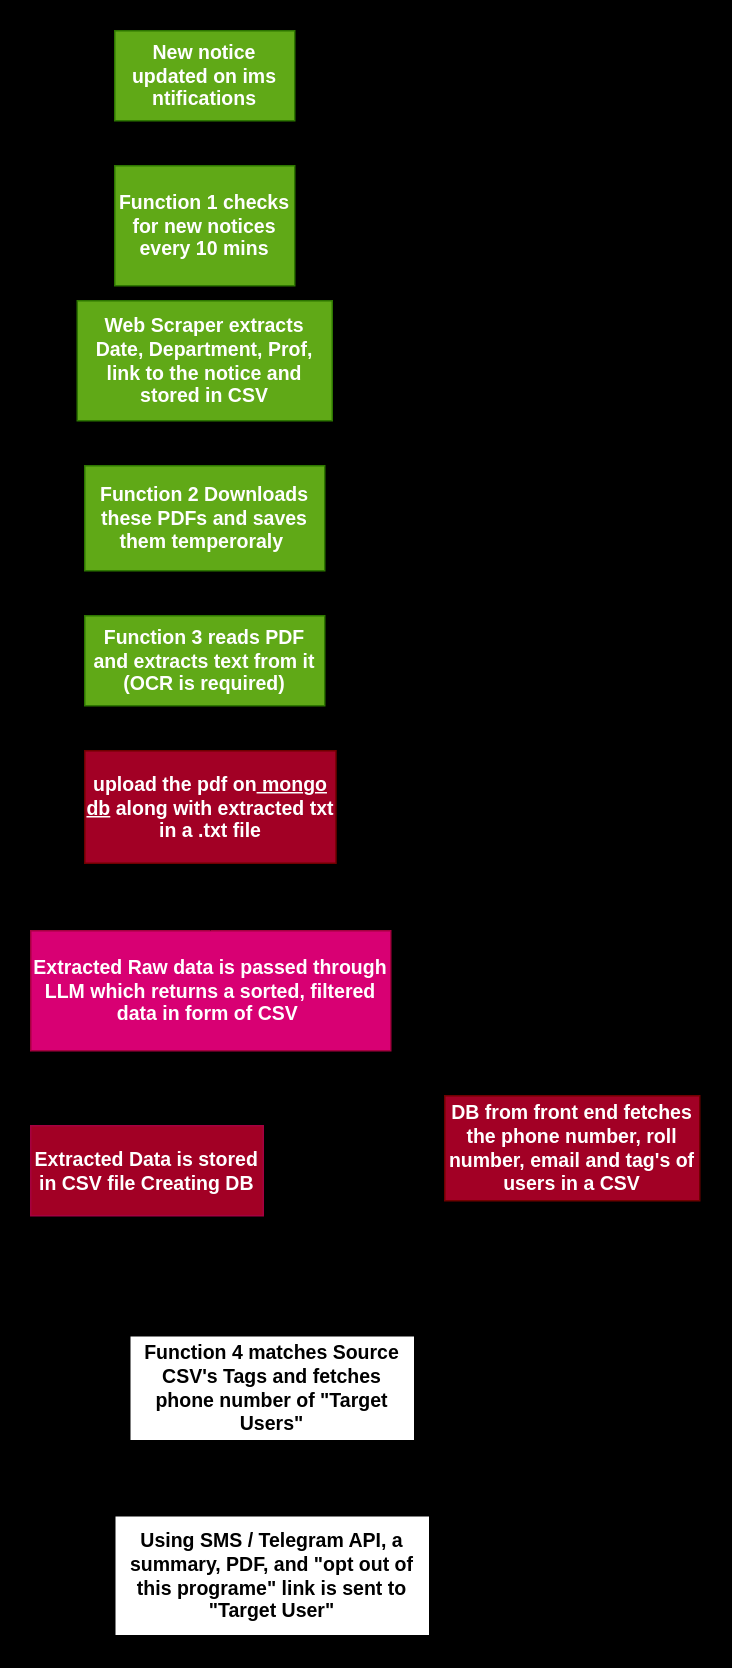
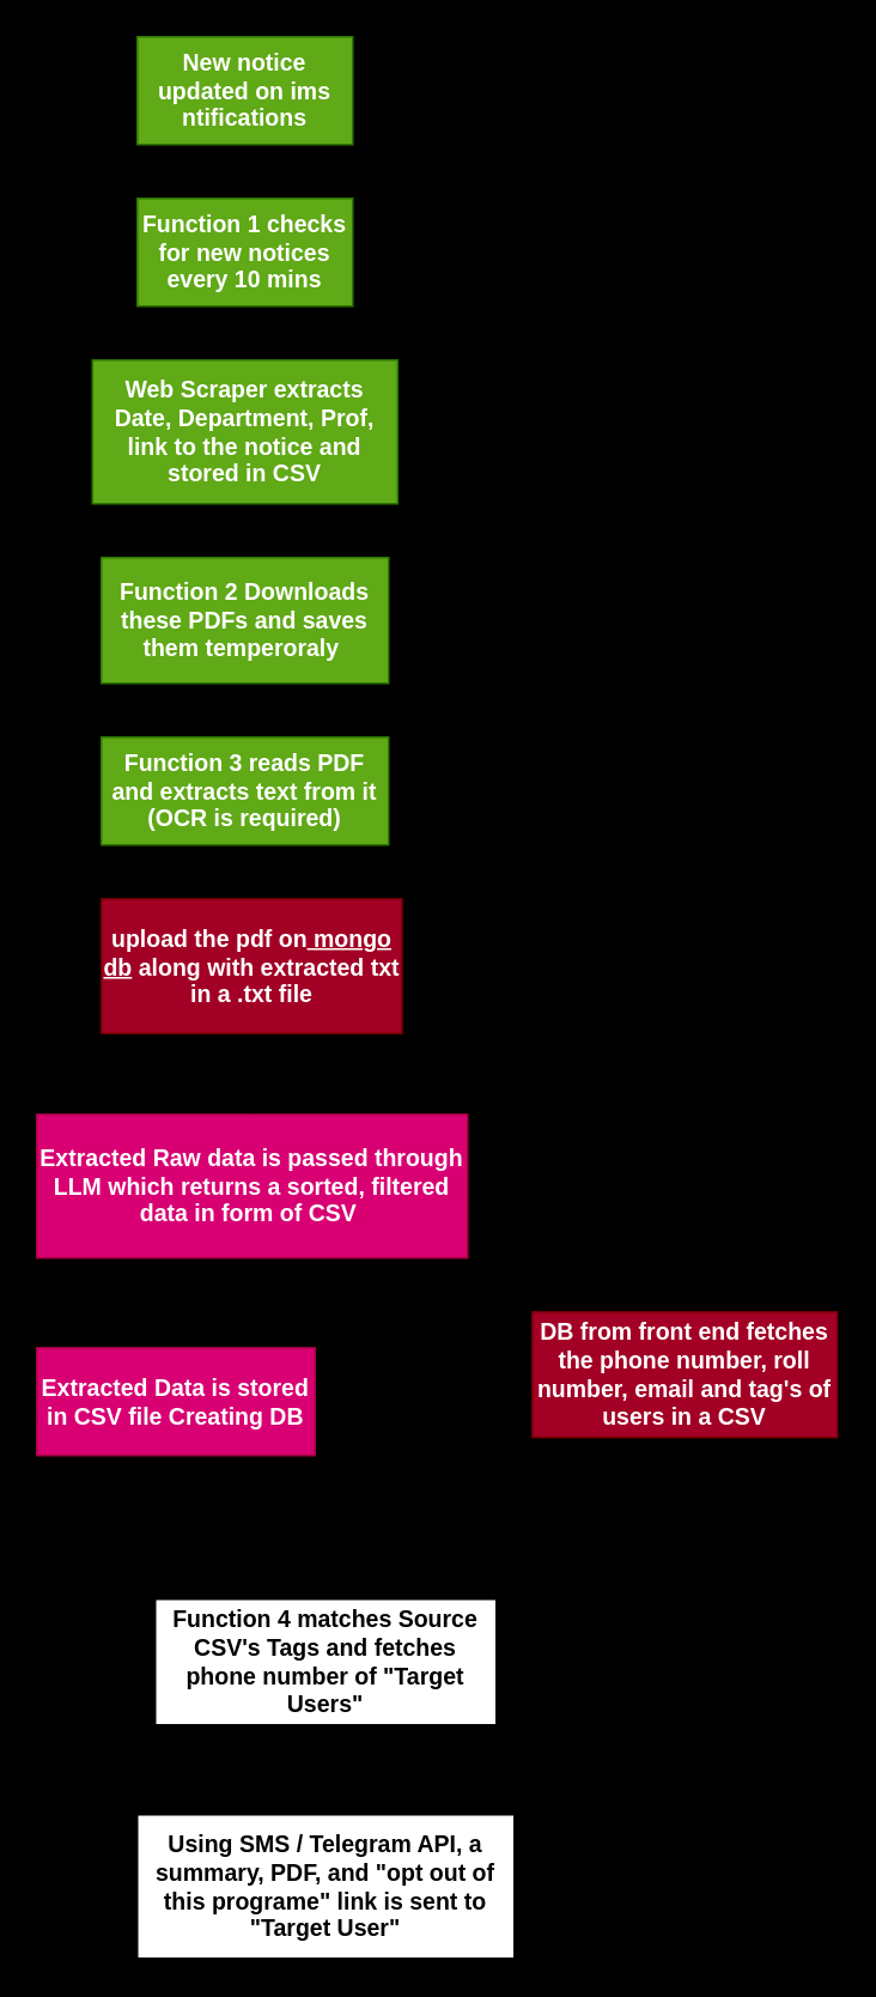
  <mxCell id="0" />
  <mxCell id="1" parent="0" />
  <mxCell id="2" value="" style="edgeStyle=none;fontStyle=1;fontSize=13;labelBorderColor=none;labelPosition=center;verticalLabelPosition=middle;align=center;verticalAlign=middle;html=1;" parent="1" source="3" target="5" edge="1"><mxGeometry relative="1" as="geometry" /></mxCell>
  <mxCell id="3" value="New notice updated on ims ntifications" style="rounded=0;whiteSpace=wrap;fontStyle=1;fontSize=13;labelBorderColor=none;labelPosition=center;verticalLabelPosition=middle;align=center;verticalAlign=middle;html=1;fillColor=#60a917;fontColor=#ffffff;strokeColor=#2D7600;" parent="1" vertex="1"><mxGeometry x="76" y="20" width="120" height="60" as="geometry" /></mxCell>
  <mxCell id="4" value="" style="edgeStyle=none;fontStyle=1;fontSize=13;labelBorderColor=none;labelPosition=center;verticalLabelPosition=middle;align=center;verticalAlign=middle;html=1;" parent="1" source="5" target="7" edge="1"><mxGeometry relative="1" as="geometry" /></mxCell>
- <mxCell id="5" value="Function 1 checks for new notices every 10 mins" style="rounded=0;whiteSpace=wrap;fontStyle=1;fontSize=13;labelBorderColor=none;labelPosition=center;verticalLabelPosition=middle;align=center;verticalAlign=middle;html=1;fillColor=#60a917;fontColor=#ffffff;strokeColor=#2D7600;" parent="1" vertex="1"><mxGeometry x="76" y="110" width="120" height="80" as="geometry" /></mxCell>
+ <mxCell id="5" value="Function 1 checks for new notices every 10 mins" style="rounded=0;whiteSpace=wrap;fontStyle=1;fontSize=13;labelBorderColor=none;labelPosition=center;verticalLabelPosition=middle;align=center;verticalAlign=middle;html=1;fillColor=#60a917;fontColor=#ffffff;strokeColor=#2D7600;" parent="1" vertex="1"><mxGeometry x="76" y="110" width="120" height="60" as="geometry" /></mxCell>
  <mxCell id="6" value="" style="edgeStyle=none;fontStyle=1;fontSize=13;labelBorderColor=none;labelPosition=center;verticalLabelPosition=middle;align=center;verticalAlign=middle;html=1;" parent="1" source="7" target="9" edge="1"><mxGeometry relative="1" as="geometry" /></mxCell>
  <mxCell id="7" value="Web Scraper extracts Date, Department, Prof, link to the notice and stored in CSV&lt;br&gt;" style="rounded=0;whiteSpace=wrap;fontStyle=1;fontSize=13;labelBorderColor=none;labelPosition=center;verticalLabelPosition=middle;align=center;verticalAlign=middle;html=1;fillColor=#60a917;fontColor=#ffffff;strokeColor=#2D7600;" parent="1" vertex="1"><mxGeometry x="51" y="200" width="170" height="80" as="geometry" /></mxCell>
  <mxCell id="8" value="" style="edgeStyle=none;fontStyle=1;fontSize=13;labelBorderColor=none;labelPosition=center;verticalLabelPosition=middle;align=center;verticalAlign=middle;html=1;" parent="1" source="9" target="11" edge="1"><mxGeometry relative="1" as="geometry" /></mxCell>
  <mxCell id="9" value="Function 2 Downloads these PDFs and saves them temperoraly&amp;nbsp;&lt;br&gt;" style="rounded=0;whiteSpace=wrap;fontStyle=1;fontSize=13;labelBorderColor=none;labelPosition=center;verticalLabelPosition=middle;align=center;verticalAlign=middle;html=1;fillColor=#60a917;fontColor=#ffffff;strokeColor=#2D7600;" parent="1" vertex="1"><mxGeometry x="56" y="310" width="160" height="70" as="geometry" /></mxCell>
  <mxCell id="10" value="" style="edgeStyle=none;sketch=0;hachureGap=4;jiggle=2;curveFitting=1;fontFamily=Helvetica;fontSize=13;fontStyle=1;labelBorderColor=none;labelPosition=center;verticalLabelPosition=middle;align=center;verticalAlign=middle;html=1;" parent="1" source="11" target="22" edge="1"><mxGeometry relative="1" as="geometry" /></mxCell>
  <mxCell id="11" value="Function 3 reads PDF and extracts text from it (OCR is required)&lt;br&gt;" style="rounded=0;whiteSpace=wrap;fontStyle=1;fontSize=13;labelBorderColor=none;labelPosition=center;verticalLabelPosition=middle;align=center;verticalAlign=middle;html=1;fillColor=#60a917;fontColor=#ffffff;strokeColor=#2D7600;" parent="1" vertex="1"><mxGeometry x="56" y="410" width="160" height="60" as="geometry" /></mxCell>
  <mxCell id="12" value="" style="edgeStyle=none;sketch=0;hachureGap=4;jiggle=2;curveFitting=1;html=1;entryX=0.75;entryY=0;entryDx=0;entryDy=0;labelBorderColor=none;fontFamily=Helvetica;fontSize=13;labelPosition=center;verticalLabelPosition=middle;align=center;verticalAlign=middle;" parent="1" source="13" target="15" edge="1"><mxGeometry relative="1" as="geometry" /></mxCell>
  <mxCell id="13" value="Extracted Raw data is passed through LLM which returns a sorted, filtered data in form of CSV&amp;nbsp;&lt;br&gt;" style="rounded=0;whiteSpace=wrap;fontStyle=1;fontSize=13;labelBorderColor=none;labelPosition=center;verticalLabelPosition=middle;align=center;verticalAlign=middle;html=1;fillColor=#d80073;fontColor=#ffffff;strokeColor=#A50040;" parent="1" vertex="1"><mxGeometry x="20" y="620" width="240" height="80" as="geometry" /></mxCell>
  <mxCell id="14" value="" style="edgeStyle=none;entryX=0.5;entryY=0;entryDx=0;entryDy=0;fontStyle=1;fontSize=13;labelBorderColor=none;labelPosition=center;verticalLabelPosition=middle;align=center;verticalAlign=middle;html=1;" parent="1" source="15" target="19" edge="1"><mxGeometry relative="1" as="geometry" /></mxCell>
- <mxCell id="15" value="Extracted Data is stored in CSV file Creating DB&lt;br&gt;" style="rounded=0;whiteSpace=wrap;fontStyle=1;fontSize=13;labelBorderColor=none;labelPosition=center;verticalLabelPosition=middle;align=center;verticalAlign=middle;html=1;fillColor=#a20025;fontColor=#ffffff;strokeColor=#A50040;" parent="1" vertex="1"><mxGeometry x="20" y="750" width="155" height="60" as="geometry" /></mxCell>
+ <mxCell id="15" value="Extracted Data is stored in CSV file Creating DB&lt;br&gt;" style="rounded=0;whiteSpace=wrap;fontStyle=1;fontSize=13;labelBorderColor=none;labelPosition=center;verticalLabelPosition=middle;align=center;verticalAlign=middle;html=1;fillColor=#d80073;fontColor=#ffffff;strokeColor=#A50040;" parent="1" vertex="1"><mxGeometry x="20" y="750" width="155" height="60" as="geometry" /></mxCell>
  <mxCell id="16" value="" style="edgeStyle=none;entryX=0.5;entryY=0;entryDx=0;entryDy=0;fontStyle=1;fontSize=13;labelBorderColor=none;labelPosition=center;verticalLabelPosition=middle;align=center;verticalAlign=middle;html=1;" parent="1" source="17" target="19" edge="1"><mxGeometry relative="1" as="geometry" /></mxCell>
  <mxCell id="17" value="DB from front end fetches the phone number, roll number, email and tag's of users in a CSV" style="rounded=0;whiteSpace=wrap;fontStyle=1;fontSize=13;labelBorderColor=none;labelPosition=center;verticalLabelPosition=middle;align=center;verticalAlign=middle;html=1;fillColor=#a20025;fontColor=#ffffff;strokeColor=#6F0000;" parent="1" vertex="1"><mxGeometry x="296" y="730" width="170" height="70" as="geometry" /></mxCell>
  <mxCell id="18" value="" style="edgeStyle=none;fontStyle=1;fontSize=13;labelBorderColor=none;labelPosition=center;verticalLabelPosition=middle;align=center;verticalAlign=middle;html=1;" parent="1" source="19" target="20" edge="1"><mxGeometry relative="1" as="geometry" /></mxCell>
  <mxCell id="19" value="Function 4 matches Source CSV&amp;#39;s Tags and fetches phone number of &amp;quot;Target Users&amp;quot;" style="rounded=0;whiteSpace=wrap;fontStyle=1;fontSize=13;labelBorderColor=none;labelPosition=center;verticalLabelPosition=middle;align=center;verticalAlign=middle;html=1;" parent="1" vertex="1"><mxGeometry x="86" y="890" width="190" height="70" as="geometry" /></mxCell>
  <mxCell id="20" value="Using SMS / Telegram API, a summary, PDF, and &quot;opt out of this programe&quot; link is sent to &quot;Target User&quot;" style="rounded=0;whiteSpace=wrap;fontStyle=1;fontSize=13;labelBorderColor=none;labelPosition=center;verticalLabelPosition=middle;align=center;verticalAlign=middle;html=1;" parent="1" vertex="1"><mxGeometry x="76" y="1010" width="210" height="80" as="geometry" /></mxCell>
  <mxCell id="21" value="" style="edgeStyle=none;hachureGap=4;fontFamily=Helvetica;fontSize=13;fontStyle=1;labelBorderColor=none;labelPosition=center;verticalLabelPosition=middle;align=center;verticalAlign=middle;html=1;" parent="1" source="22" target="13" edge="1"><mxGeometry relative="1" as="geometry" /></mxCell>
  <mxCell id="22" value="upload the pdf on&lt;u&gt; mongo db&lt;/u&gt; along with extracted txt in a .txt file" style="rounded=0;whiteSpace=wrap;hachureGap=4;fontFamily=Helvetica;fontSize=13;fontStyle=1;labelBorderColor=none;labelPosition=center;verticalLabelPosition=middle;align=center;verticalAlign=middle;html=1;fillColor=#a20025;fontColor=#ffffff;strokeColor=#6F0000;" parent="1" vertex="1"><mxGeometry x="56" y="500" width="167.5" height="75" as="geometry" /></mxCell>
